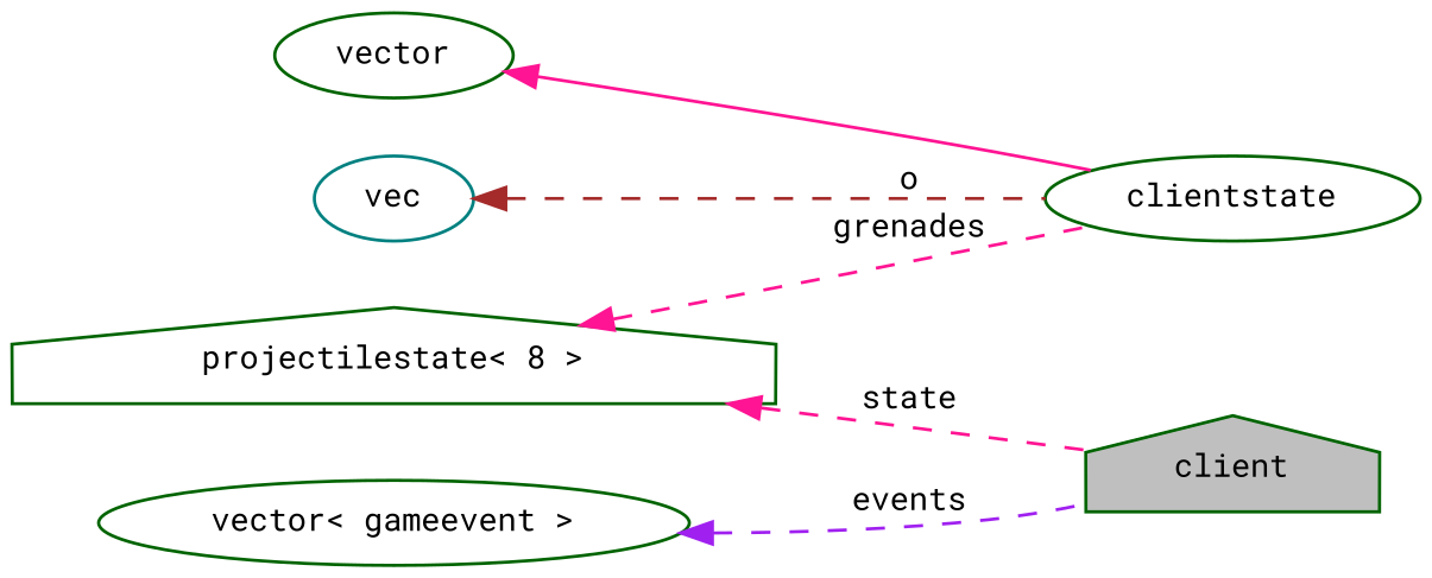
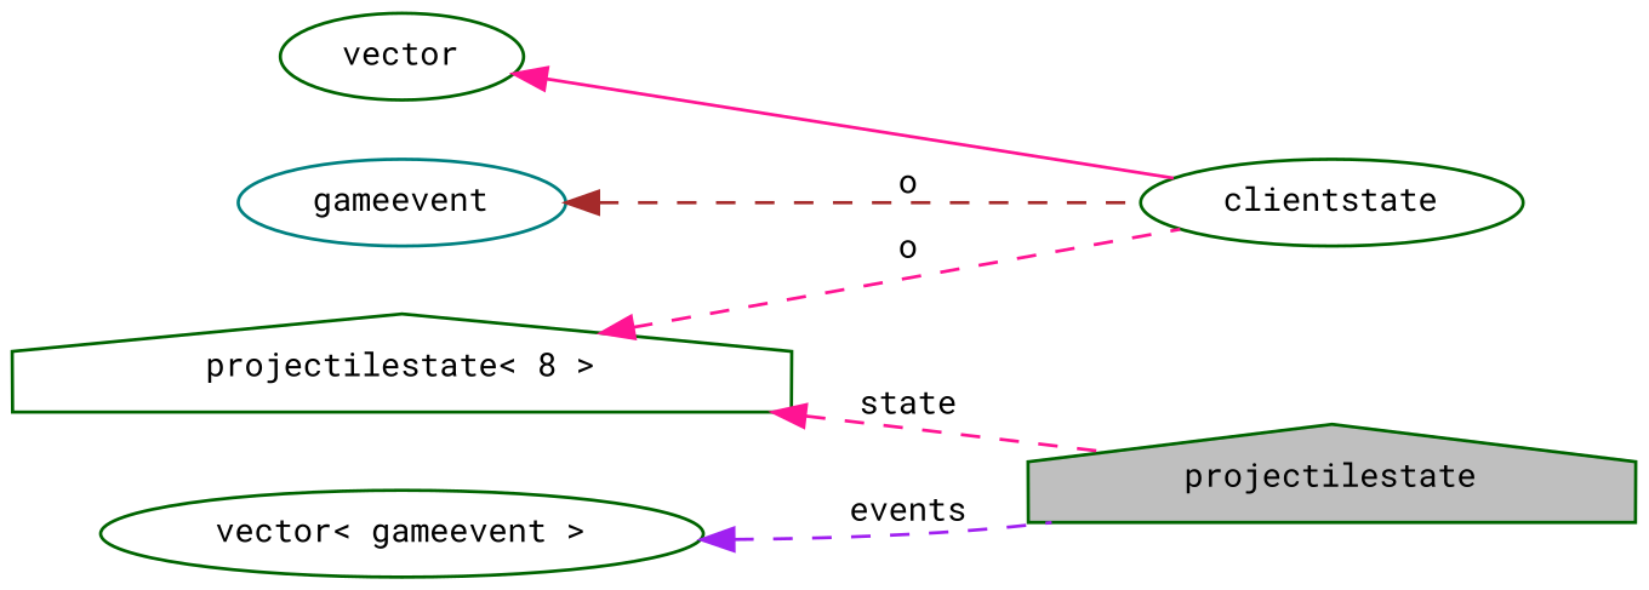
  digraph {
    fontname="Roboto Mono"
    rankdir=LR
    node [color=darkgreen fillcolor=white fontname="Roboto Mono" fontsize=10 shape=ellipse style=filled]
    edge [color=deeppink dir=back fontname="Roboto Mono" fontsize=10 labelfontname=FreeSans labelfontsize=10 style=dashed]
-   n1 [fillcolor=grey75 fontcolor=black height=0.2 label=client shape=house width=0.4]
+   n1 [fillcolor=grey75 fontcolor=black height=0.2 label=projectilestate shape=house width=0.4]
    n2 [height=0.2 label=clientstate width=0.4]
    n3 [height=0.2 label=vector width=0.4]
    n4 [height=0.2 label="projectilestate\< 8 \>" shape=house width=0.4]
-   n5 [color=teal height=0.2 label=vec width=0.4]
+   n5 [color=teal height=0.2 label=gameevent width=0.4]
    n6 [height=0.2 label="vector\< gameevent \>" width=0.4]
    n3 -> n2 [style=solid]
    n4 -> n1 [label=state]
-   n4 -> n2 [label=grenades]
+   n4 -> n2 [label=o]
    n5 -> n2 [color=brown label=o]
    n6 -> n1 [color=purple label=events]
  }
